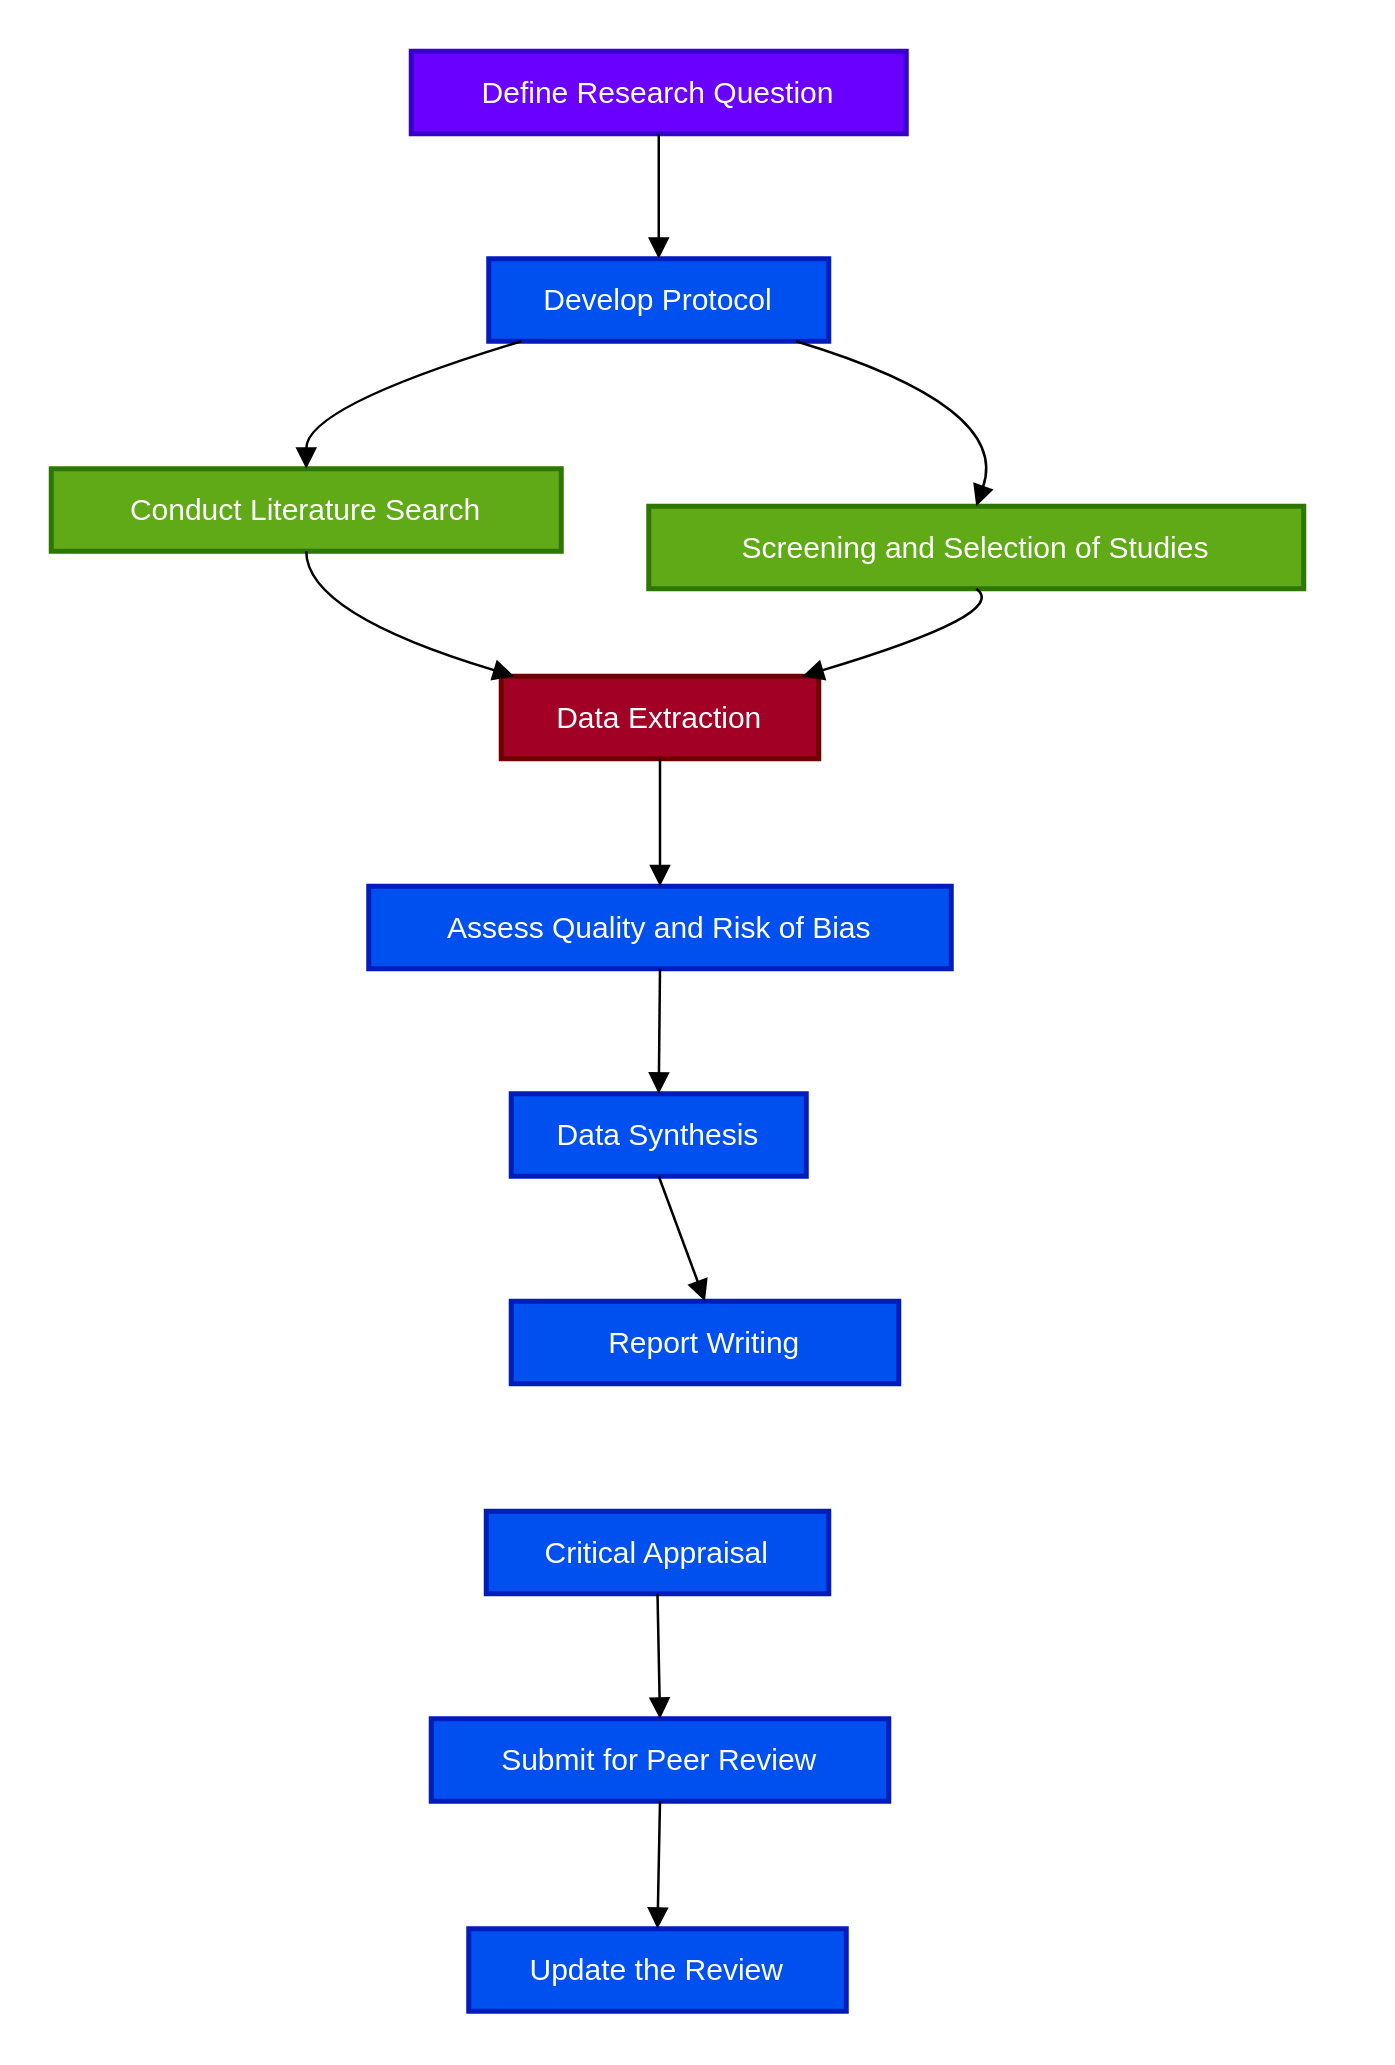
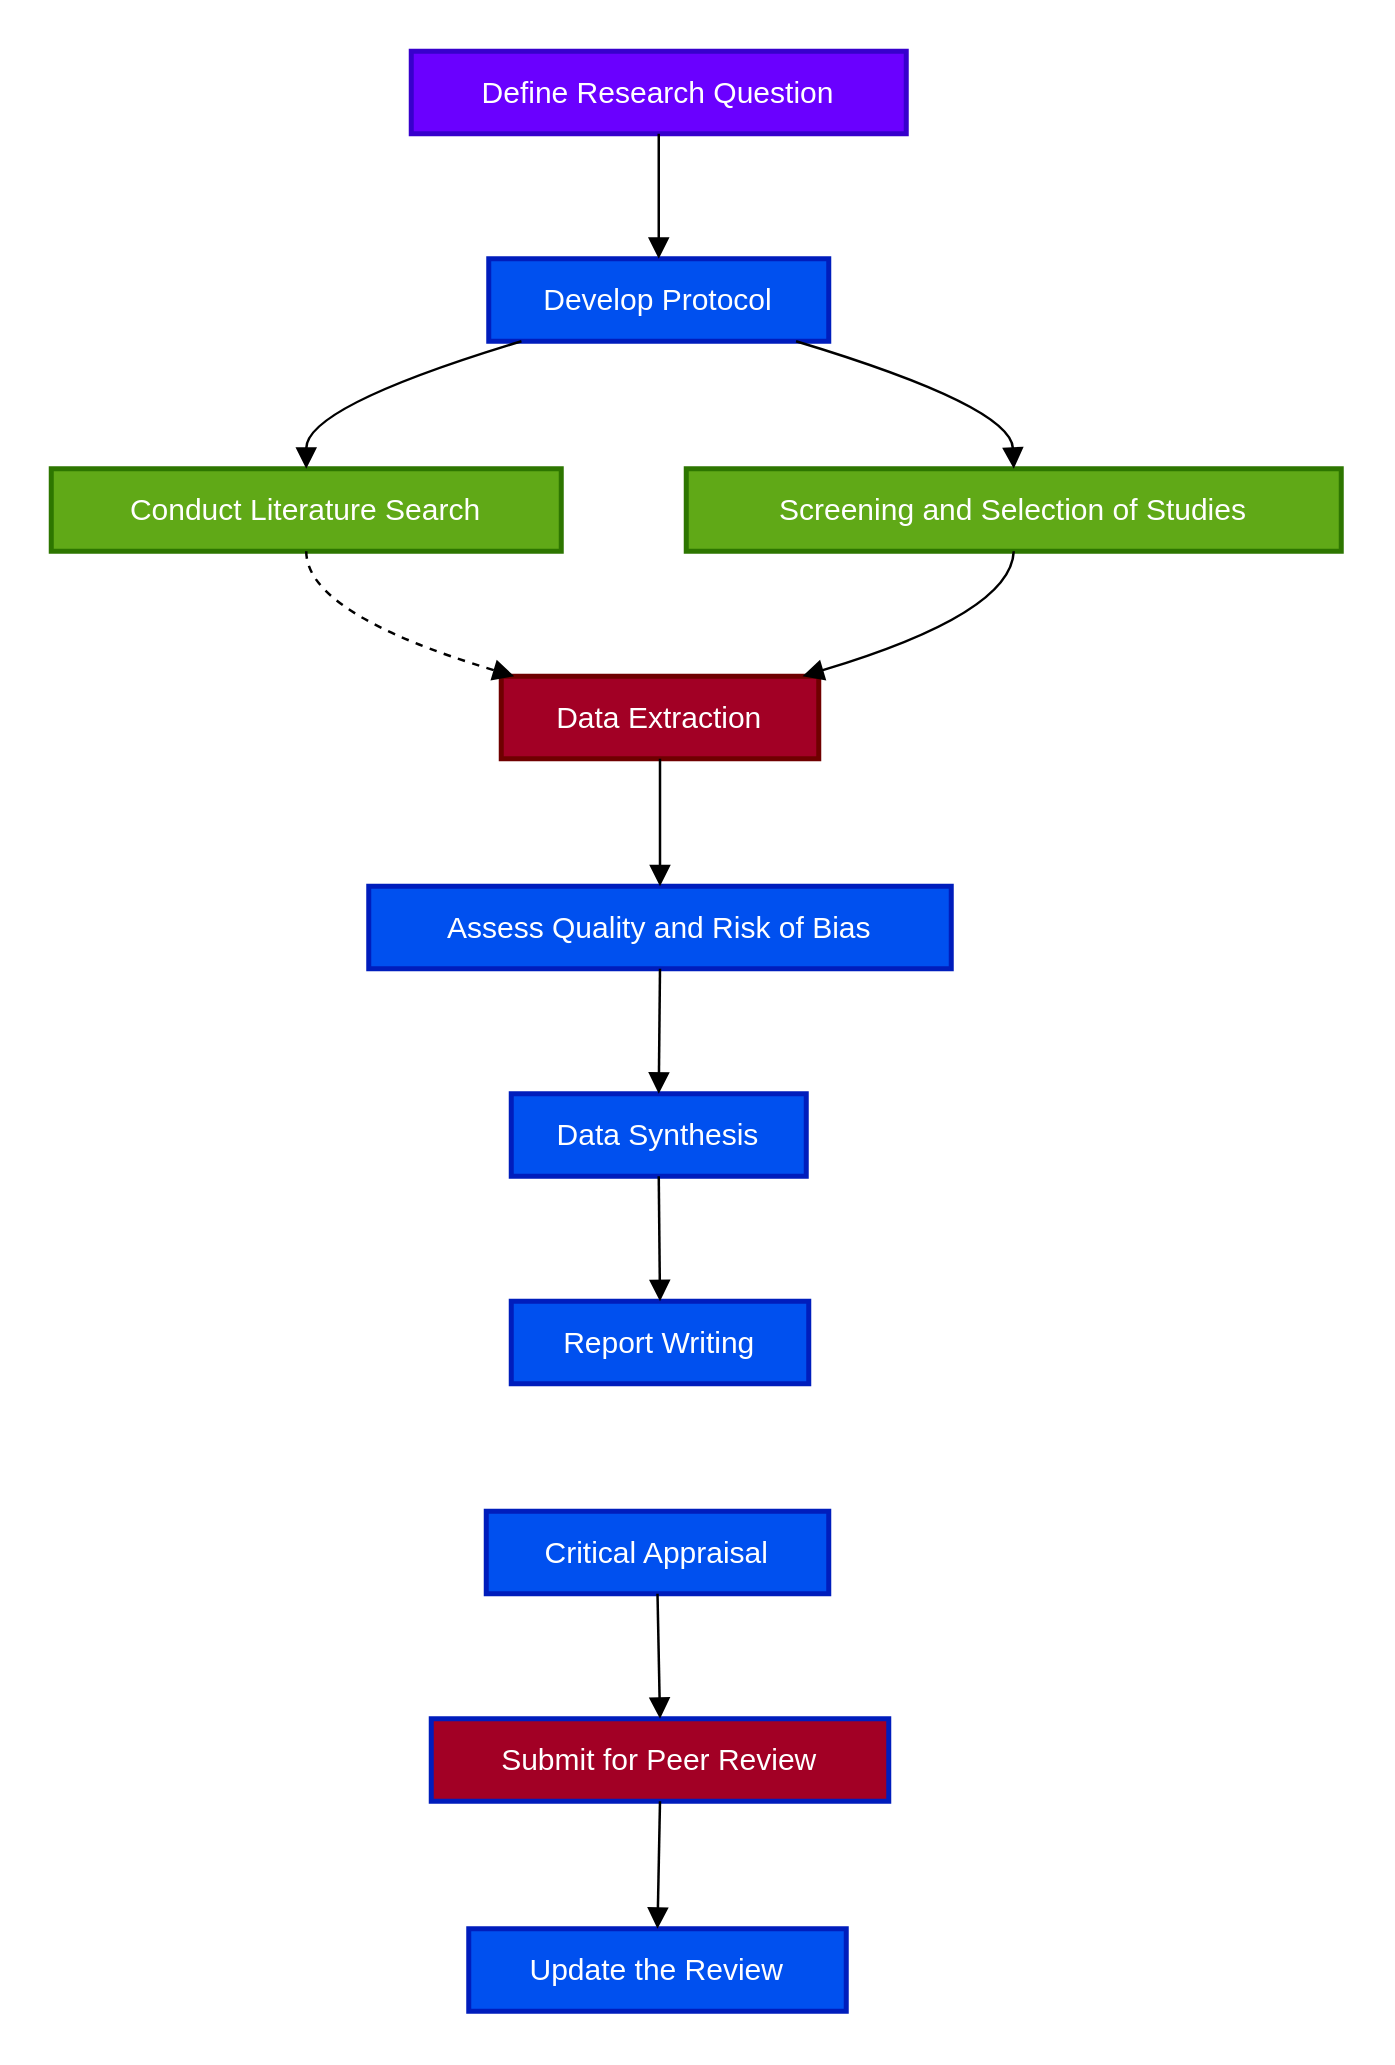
  <mxCell id="0" />
  <mxCell id="1" parent="0" />
  <mxCell id="2" value="Define Research Question" style="whiteSpace=wrap;strokeWidth=2;fillColor=#6a00ff;strokeColor=#3700CC;fontColor=#ffffff;" vertex="1" parent="1"><mxGeometry x="164" y="20" width="198" height="33" as="geometry" /></mxCell>
  <mxCell id="3" value="Develop Protocol" style="whiteSpace=wrap;strokeWidth=2;fillColor=#0050ef;fontColor=#ffffff;strokeColor=#001DBC;" vertex="1" parent="1"><mxGeometry x="195" y="103" width="136" height="33" as="geometry" /></mxCell>
  <mxCell id="4" value="Conduct Literature Search" style="whiteSpace=wrap;strokeWidth=2;fillColor=#60a917;fontColor=#ffffff;strokeColor=#2D7600;" vertex="1" parent="1"><mxGeometry x="20" y="187" width="204" height="33" as="geometry" /></mxCell>
- <mxCell id="5" value="Screening and Selection of Studies" style="whiteSpace=wrap;strokeWidth=2;fillColor=#60a917;fontColor=#ffffff;strokeColor=#2D7600;" vertex="1" parent="1"><mxGeometry x="259" y="202" width="262" height="33" as="geometry" /></mxCell>
+ <mxCell id="5" value="Screening and Selection of Studies" style="whiteSpace=wrap;strokeWidth=2;fillColor=#60a917;fontColor=#ffffff;strokeColor=#2D7600;" vertex="1" parent="1"><mxGeometry x="274" y="187" width="262" height="33" as="geometry" /></mxCell>
  <mxCell id="6" value="Data Extraction" style="whiteSpace=wrap;strokeWidth=2;fillColor=#a20025;fontColor=#ffffff;strokeColor=#6F0000;" vertex="1" parent="1"><mxGeometry x="200" y="270" width="127" height="33" as="geometry" /></mxCell>
  <mxCell id="7" value="Assess Quality and Risk of Bias" style="whiteSpace=wrap;strokeWidth=2;fillColor=#0050ef;fontColor=#ffffff;strokeColor=#001DBC;" vertex="1" parent="1"><mxGeometry x="147" y="354" width="233" height="33" as="geometry" /></mxCell>
  <mxCell id="8" value="Data Synthesis" style="whiteSpace=wrap;strokeWidth=2;fillColor=#0050ef;fontColor=#ffffff;strokeColor=#001DBC;" vertex="1" parent="1"><mxGeometry x="204" y="437" width="118" height="33" as="geometry" /></mxCell>
- <mxCell id="9" value="Report Writing" style="whiteSpace=wrap;strokeWidth=2;fillColor=#0050ef;fontColor=#ffffff;strokeColor=#001DBC;" vertex="1" parent="1"><mxGeometry x="204" y="520" width="155" height="33" as="geometry" /></mxCell>
+ <mxCell id="9" value="Report Writing" style="whiteSpace=wrap;strokeWidth=2;fillColor=#0050ef;fontColor=#ffffff;strokeColor=#001DBC;" vertex="1" parent="1"><mxGeometry x="204" y="520" width="119" height="33" as="geometry" /></mxCell>
  <mxCell id="10" value="Critical Appraisal" style="whiteSpace=wrap;strokeWidth=2;fillColor=#0050ef;fontColor=#ffffff;strokeColor=#001DBC;" vertex="1" parent="1"><mxGeometry x="194" y="604" width="137" height="33" as="geometry" /></mxCell>
- <mxCell id="11" value="Submit for Peer Review" style="whiteSpace=wrap;strokeWidth=2;fillColor=#0050ef;fontColor=#ffffff;strokeColor=#001DBC;" vertex="1" parent="1"><mxGeometry x="172" y="687" width="183" height="33" as="geometry" /></mxCell>
+ <mxCell id="11" value="Submit for Peer Review" style="whiteSpace=wrap;strokeWidth=2;fillColor=#a20025;fontColor=#ffffff;strokeColor=#001DBC;" vertex="1" parent="1"><mxGeometry x="172" y="687" width="183" height="33" as="geometry" /></mxCell>
  <mxCell id="12" value="Update the Review" style="whiteSpace=wrap;strokeWidth=2;fillColor=#0050ef;fontColor=#ffffff;strokeColor=#001DBC;" vertex="1" parent="1"><mxGeometry x="187" y="771" width="151" height="33" as="geometry" /></mxCell>
  <mxCell id="13" value="" style="curved=1;startArrow=none;endArrow=block;exitX=0.5;exitY=1.01;entryX=0.5;entryY=0.01;rounded=0;" edge="1" parent="1" source="2" target="3"><mxGeometry relative="1" as="geometry"><Array as="points" /></mxGeometry></mxCell>
  <mxCell id="14" value="" style="curved=1;startArrow=none;endArrow=block;exitX=0.08;exitY=1.02;entryX=0.5;entryY=-0.01;rounded=0;" edge="1" parent="1" source="3" target="4"><mxGeometry relative="1" as="geometry"><Array as="points"><mxPoint x="122" y="162" /></Array></mxGeometry></mxCell>
  <mxCell id="15" value="" style="curved=1;startArrow=none;endArrow=block;exitX=0.92;exitY=1.02;entryX=0.5;entryY=-0.01;rounded=0;" edge="1" parent="1" source="3" target="5"><mxGeometry relative="1" as="geometry"><Array as="points"><mxPoint x="404" y="162" /></Array></mxGeometry></mxCell>
- <mxCell id="16" value="" style="curved=1;startArrow=none;endArrow=block;exitX=0.5;exitY=1.01;entryX=0.05;entryY=0.01;rounded=0;" edge="1" parent="1" source="4" target="6"><mxGeometry relative="1" as="geometry"><Array as="points"><mxPoint x="122" y="245" /></Array></mxGeometry></mxCell>
+ <mxCell id="16" value="" style="curved=1;startArrow=none;endArrow=block;exitX=0.5;exitY=1.01;entryX=0.05;entryY=0.01;rounded=0;dashed=1;" edge="1" parent="1" source="4" target="6"><mxGeometry relative="1" as="geometry"><Array as="points"><mxPoint x="122" y="245" /></Array></mxGeometry></mxCell>
  <mxCell id="17" value="" style="curved=1;startArrow=none;endArrow=block;exitX=0.5;exitY=1.01;entryX=0.94;entryY=0.01;rounded=0;" edge="1" parent="1" source="5" target="6"><mxGeometry relative="1" as="geometry"><Array as="points"><mxPoint x="404" y="245" /></Array></mxGeometry></mxCell>
  <mxCell id="18" value="" style="curved=1;startArrow=none;endArrow=block;exitX=0.5;exitY=1.02;entryX=0.5;entryY=-0.01;rounded=0;" edge="1" parent="1" source="6" target="7"><mxGeometry relative="1" as="geometry"><Array as="points" /></mxGeometry></mxCell>
  <mxCell id="19" value="" style="curved=1;startArrow=none;endArrow=block;exitX=0.5;exitY=1;entryX=0.5;entryY=0;rounded=0;" edge="1" parent="1" source="7" target="8"><mxGeometry relative="1" as="geometry"><Array as="points" /></mxGeometry></mxCell>
  <mxCell id="20" value="" style="curved=1;startArrow=none;endArrow=block;exitX=0.5;exitY=1.01;entryX=0.5;entryY=0.01;rounded=0;" edge="1" parent="1" source="8" target="9"><mxGeometry relative="1" as="geometry"><Array as="points" /></mxGeometry></mxCell>
  <mxCell id="21" value="" style="curved=1;startArrow=none;endArrow=block;exitX=0.5;exitY=1.01;entryX=0.5;entryY=0.01;rounded=0;" edge="1" parent="1" source="10" target="11"><mxGeometry relative="1" as="geometry"><Array as="points" /></mxGeometry></mxCell>
  <mxCell id="22" value="" style="curved=1;startArrow=none;endArrow=block;exitX=0.5;exitY=1.02;entryX=0.5;entryY=-0.01;rounded=0;" edge="1" parent="1" source="11" target="12"><mxGeometry relative="1" as="geometry"><Array as="points" /></mxGeometry></mxCell>
